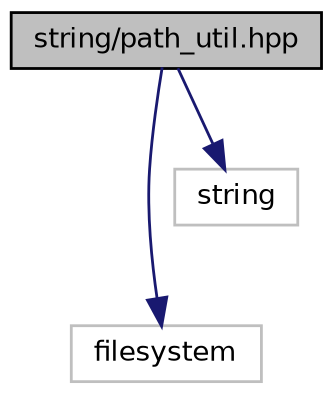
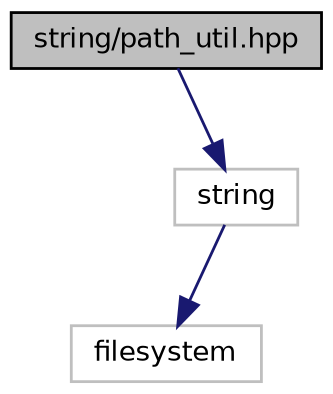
  digraph {
    node [color=grey75 fillcolor=white fontname=Helvetica fontsize=10 shape=record style=filled]
    edge [color=midnightblue fontname=Helvetica fontsize=10 labelfontname=Helvetica labelfontsize=10 style=solid]
    n1 [color=black fillcolor=grey75 fontcolor=black height=0.2 label="string/path_util.hpp" width=0.4]
    n2 [height=0.2 label=filesystem width=0.4]
    n3 [height=0.2 label=string width=0.4]
-   n1 -> n2
+   n3 -> n2
    n1 -> n3
  }
